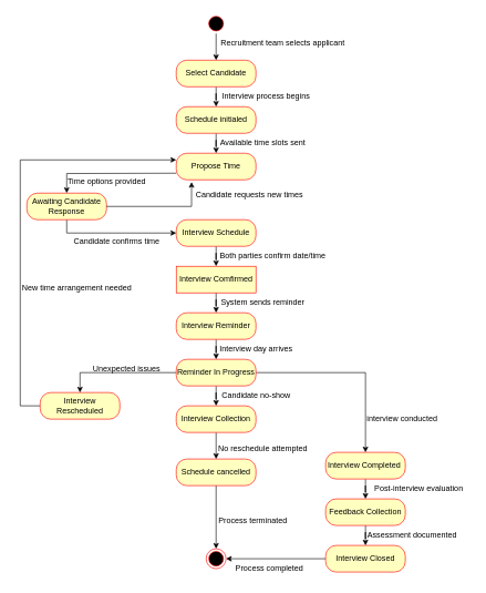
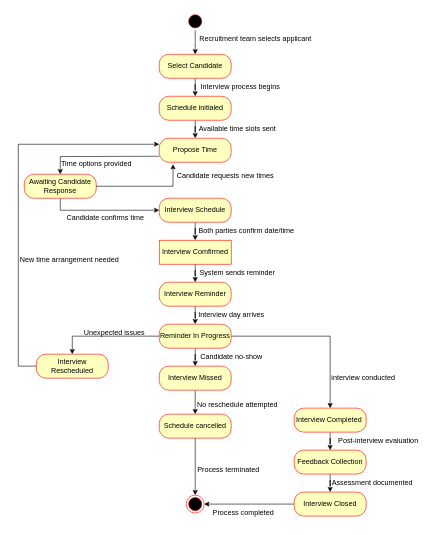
  <mxCell id="0" />
  <mxCell id="1" parent="0" />
  <mxCell id="2" style="edgeStyle=orthogonalEdgeStyle;rounded=0;orthogonalLoop=1;jettySize=auto;html=1;exitX=0.5;exitY=1;exitDx=0;exitDy=0;" parent="1" source="3" edge="1"><mxGeometry relative="1" as="geometry"><mxPoint x="325" y="90" as="targetPoint" /></mxGeometry></mxCell>
  <mxCell id="3" value="" style="ellipse;html=1;shape=startState;fillColor=#000000;strokeColor=#ff0000;" parent="1" vertex="1"><mxGeometry x="310" y="20" width="30" height="30" as="geometry" /></mxCell>
  <mxCell id="4" style="edgeStyle=orthogonalEdgeStyle;rounded=0;orthogonalLoop=1;jettySize=auto;html=1;exitX=0.5;exitY=1;exitDx=0;exitDy=0;" parent="1" source="6" edge="1"><mxGeometry relative="1" as="geometry"><mxPoint x="325" y="130" as="targetPoint" /></mxGeometry></mxCell>
  <mxCell id="5" style="edgeStyle=orthogonalEdgeStyle;rounded=0;orthogonalLoop=1;jettySize=auto;html=1;exitX=0.5;exitY=1;exitDx=0;exitDy=0;" parent="1" source="6" target="8" edge="1"><mxGeometry relative="1" as="geometry"><mxPoint x="325" y="170" as="targetPoint" /></mxGeometry></mxCell>
  <mxCell id="6" value="Select Candidate" style="rounded=1;whiteSpace=wrap;html=1;arcSize=40;fontColor=#000000;fillColor=#ffffc0;strokeColor=#ff0000;" parent="1" vertex="1"><mxGeometry x="265" y="90" width="120" height="40" as="geometry" /></mxCell>
  <mxCell id="7" style="edgeStyle=orthogonalEdgeStyle;rounded=0;orthogonalLoop=1;jettySize=auto;html=1;exitX=0.5;exitY=1;exitDx=0;exitDy=0;" parent="1" source="8" target="10" edge="1"><mxGeometry relative="1" as="geometry"><mxPoint x="325" y="240" as="targetPoint" /></mxGeometry></mxCell>
  <mxCell id="8" value="Schedule initialed" style="rounded=1;whiteSpace=wrap;html=1;arcSize=40;fontColor=#000000;fillColor=#ffffc0;strokeColor=#ff0000;" parent="1" vertex="1"><mxGeometry x="265" y="160" width="120" height="40" as="geometry" /></mxCell>
  <mxCell id="9" style="edgeStyle=orthogonalEdgeStyle;rounded=0;orthogonalLoop=1;jettySize=auto;html=1;exitX=0;exitY=0.5;exitDx=0;exitDy=0;entryX=0.5;entryY=0;entryDx=0;entryDy=0;" parent="1" target="12" edge="1"><mxGeometry relative="1" as="geometry"><mxPoint x="100" y="300" as="targetPoint" /><mxPoint x="265" y="260" as="sourcePoint" /></mxGeometry></mxCell>
  <mxCell id="10" value="Propose Time" style="rounded=1;whiteSpace=wrap;html=1;arcSize=40;fontColor=#000000;fillColor=#ffffc0;strokeColor=#ff0000;" parent="1" vertex="1"><mxGeometry x="265" y="230" width="120" height="40" as="geometry" /></mxCell>
  <mxCell id="11" style="edgeStyle=orthogonalEdgeStyle;rounded=0;orthogonalLoop=1;jettySize=auto;html=1;exitX=0.5;exitY=1;exitDx=0;exitDy=0;" parent="1" source="12" target="15" edge="1"><mxGeometry relative="1" as="geometry"><mxPoint x="330" y="390" as="targetPoint" /></mxGeometry></mxCell>
  <mxCell id="12" value="Awaiting Candidate Response" style="rounded=1;whiteSpace=wrap;html=1;arcSize=40;fontColor=#000000;fillColor=#ffffc0;strokeColor=#ff0000;" parent="1" vertex="1"><mxGeometry x="40" y="290" width="120" height="40" as="geometry" /></mxCell>
  <mxCell id="13" style="edgeStyle=orthogonalEdgeStyle;rounded=0;orthogonalLoop=1;jettySize=auto;html=1;exitX=1;exitY=0.5;exitDx=0;exitDy=0;entryX=0.192;entryY=1.083;entryDx=0;entryDy=0;entryPerimeter=0;" parent="1" source="12" target="10" edge="1"><mxGeometry relative="1" as="geometry" /></mxCell>
  <mxCell id="14" style="edgeStyle=orthogonalEdgeStyle;rounded=0;orthogonalLoop=1;jettySize=auto;html=1;exitX=0.5;exitY=1;exitDx=0;exitDy=0;" parent="1" source="15" target="17" edge="1"><mxGeometry relative="1" as="geometry"><mxPoint x="325" y="410" as="targetPoint" /></mxGeometry></mxCell>
  <mxCell id="15" value="Interview Schedule" style="rounded=1;whiteSpace=wrap;html=1;arcSize=40;fontColor=#000000;fillColor=#ffffc0;strokeColor=#ff0000;" parent="1" vertex="1"><mxGeometry x="265" y="330" width="120" height="40" as="geometry" /></mxCell>
  <mxCell id="16" style="edgeStyle=orthogonalEdgeStyle;rounded=0;orthogonalLoop=1;jettySize=auto;html=1;exitX=0.5;exitY=1;exitDx=0;exitDy=0;" parent="1" source="17" target="19" edge="1"><mxGeometry relative="1" as="geometry"><mxPoint x="325" y="500" as="targetPoint" /></mxGeometry></mxCell>
  <mxCell id="17" value="Interview Comfirmed" style="whiteSpace=wrap;html=1;arcSize=40;fontColor=#000000;fillColor=#ffffc0;strokeColor=#ff0000;rounded=0;" parent="1" vertex="1"><mxGeometry x="265" y="400" width="120" height="40" as="geometry" /></mxCell>
  <mxCell id="18" style="edgeStyle=orthogonalEdgeStyle;rounded=0;orthogonalLoop=1;jettySize=auto;html=1;exitX=0.5;exitY=1;exitDx=0;exitDy=0;" parent="1" source="19" target="23" edge="1"><mxGeometry relative="1" as="geometry"><mxPoint x="325" y="560" as="targetPoint" /></mxGeometry></mxCell>
  <mxCell id="19" value="Interview Reminder" style="rounded=1;whiteSpace=wrap;html=1;arcSize=40;fontColor=#000000;fillColor=#ffffc0;strokeColor=#ff0000;" parent="1" vertex="1"><mxGeometry x="265" y="470" width="120" height="40" as="geometry" /></mxCell>
  <mxCell id="20" style="edgeStyle=orthogonalEdgeStyle;rounded=0;orthogonalLoop=1;jettySize=auto;html=1;exitX=0;exitY=0.5;exitDx=0;exitDy=0;" parent="1" source="23" target="25" edge="1"><mxGeometry relative="1" as="geometry"><mxPoint x="140" y="590" as="targetPoint" /></mxGeometry></mxCell>
  <mxCell id="21" style="edgeStyle=orthogonalEdgeStyle;rounded=0;orthogonalLoop=1;jettySize=auto;html=1;exitX=0.5;exitY=1;exitDx=0;exitDy=0;" parent="1" source="23" target="27" edge="1"><mxGeometry relative="1" as="geometry"><mxPoint x="325" y="630" as="targetPoint" /></mxGeometry></mxCell>
  <mxCell id="22" style="edgeStyle=orthogonalEdgeStyle;rounded=0;orthogonalLoop=1;jettySize=auto;html=1;exitX=1;exitY=0.5;exitDx=0;exitDy=0;entryX=0.5;entryY=0;entryDx=0;entryDy=0;" edge="1" parent="1" source="23" target="31"><mxGeometry relative="1" as="geometry" /></mxCell>
  <mxCell id="23" value="Reminder In Progress" style="rounded=1;whiteSpace=wrap;html=1;arcSize=40;fontColor=#000000;fillColor=#ffffc0;strokeColor=#ff0000;" parent="1" vertex="1"><mxGeometry x="265" y="540" width="120" height="40" as="geometry" /></mxCell>
  <mxCell id="24" style="edgeStyle=orthogonalEdgeStyle;rounded=0;orthogonalLoop=1;jettySize=auto;html=1;exitX=0;exitY=0.5;exitDx=0;exitDy=0;entryX=0;entryY=0.25;entryDx=0;entryDy=0;" parent="1" source="25" target="10" edge="1"><mxGeometry relative="1" as="geometry"><Array as="points"><mxPoint x="30" y="610" /><mxPoint x="30" y="240" /></Array></mxGeometry></mxCell>
  <mxCell id="25" value="Interview Rescheduled" style="rounded=1;whiteSpace=wrap;html=1;arcSize=40;fontColor=#000000;fillColor=#ffffc0;strokeColor=#ff0000;" parent="1" vertex="1"><mxGeometry x="60" y="590" width="120" height="40" as="geometry" /></mxCell>
  <mxCell id="26" style="edgeStyle=orthogonalEdgeStyle;rounded=0;orthogonalLoop=1;jettySize=auto;html=1;exitX=0.5;exitY=1;exitDx=0;exitDy=0;" parent="1" source="27" target="29" edge="1"><mxGeometry relative="1" as="geometry"><mxPoint x="325" y="690" as="targetPoint" /></mxGeometry></mxCell>
- <mxCell id="27" value="Interview Collection" style="rounded=1;whiteSpace=wrap;html=1;arcSize=40;fontColor=#000000;fillColor=#ffffc0;strokeColor=#ff0000;" parent="1" vertex="1"><mxGeometry x="265" y="610" width="120" height="40" as="geometry" /></mxCell>
+ <mxCell id="27" value="Interview Missed" style="rounded=1;whiteSpace=wrap;html=1;arcSize=40;fontColor=#000000;fillColor=#ffffc0;strokeColor=#ff0000;" parent="1" vertex="1"><mxGeometry x="265" y="610" width="120" height="40" as="geometry" /></mxCell>
  <mxCell id="28" style="edgeStyle=orthogonalEdgeStyle;rounded=0;orthogonalLoop=1;jettySize=auto;html=1;exitX=0.5;exitY=1;exitDx=0;exitDy=0;" parent="1" source="29" target="36" edge="1"><mxGeometry relative="1" as="geometry"><mxPoint x="325" y="870" as="targetPoint" /></mxGeometry></mxCell>
  <mxCell id="29" value="Schedule cancelled" style="rounded=1;whiteSpace=wrap;html=1;arcSize=40;fontColor=#000000;fillColor=#ffffc0;strokeColor=#ff0000;" parent="1" vertex="1"><mxGeometry x="265" y="690" width="120" height="40" as="geometry" /></mxCell>
  <mxCell id="30" style="edgeStyle=orthogonalEdgeStyle;rounded=0;orthogonalLoop=1;jettySize=auto;html=1;exitX=0.5;exitY=1;exitDx=0;exitDy=0;" parent="1" source="31" target="33" edge="1"><mxGeometry relative="1" as="geometry"><mxPoint x="550" y="770" as="targetPoint" /></mxGeometry></mxCell>
  <mxCell id="31" value="Interview Completed&amp;nbsp;" style="rounded=1;whiteSpace=wrap;html=1;arcSize=40;fontColor=#000000;fillColor=#ffffc0;strokeColor=#ff0000;" parent="1" vertex="1"><mxGeometry x="490" y="680" width="120" height="40" as="geometry" /></mxCell>
  <mxCell id="32" style="edgeStyle=orthogonalEdgeStyle;rounded=0;orthogonalLoop=1;jettySize=auto;html=1;exitX=0.5;exitY=1;exitDx=0;exitDy=0;" parent="1" source="33" target="35" edge="1"><mxGeometry relative="1" as="geometry"><mxPoint x="550" y="830" as="targetPoint" /></mxGeometry></mxCell>
  <mxCell id="33" value="Feedback Collection" style="rounded=1;whiteSpace=wrap;html=1;arcSize=40;fontColor=#000000;fillColor=#ffffc0;strokeColor=#ff0000;" parent="1" vertex="1"><mxGeometry x="490" y="750" width="120" height="40" as="geometry" /></mxCell>
  <mxCell id="34" style="edgeStyle=orthogonalEdgeStyle;rounded=0;orthogonalLoop=1;jettySize=auto;html=1;exitX=0;exitY=0.5;exitDx=0;exitDy=0;entryX=1;entryY=0.5;entryDx=0;entryDy=0;" parent="1" source="35" target="36" edge="1"><mxGeometry relative="1" as="geometry" /></mxCell>
  <mxCell id="35" value="Interview Closed" style="rounded=1;whiteSpace=wrap;html=1;arcSize=40;fontColor=#000000;fillColor=#ffffc0;strokeColor=#ff0000;" parent="1" vertex="1"><mxGeometry x="490" y="820" width="120" height="40" as="geometry" /></mxCell>
  <mxCell id="36" value="" style="ellipse;html=1;shape=endState;fillColor=#000000;strokeColor=#ff0000;" parent="1" vertex="1"><mxGeometry x="310" y="825" width="30" height="30" as="geometry" /></mxCell>
  <mxCell id="37" value="Recruitment team selects applicant" style="text;html=1;align=center;verticalAlign=middle;resizable=0;points=[];autosize=1;strokeColor=none;fillColor=none;" vertex="1" parent="1"><mxGeometry x="320" y="50" width="210" height="30" as="geometry" /></mxCell>
  <mxCell id="38" value="Interview process begins" style="text;html=1;align=center;verticalAlign=middle;resizable=0;points=[];autosize=1;strokeColor=none;fillColor=none;" vertex="1" parent="1"><mxGeometry x="320" y="130" width="160" height="30" as="geometry" /></mxCell>
  <mxCell id="39" value="Available time slots sent" style="text;html=1;align=center;verticalAlign=middle;resizable=0;points=[];autosize=1;strokeColor=none;fillColor=none;" vertex="1" parent="1"><mxGeometry x="320" y="200" width="150" height="30" as="geometry" /></mxCell>
  <mxCell id="40" value="Time options provided" style="text;html=1;align=center;verticalAlign=middle;resizable=0;points=[];autosize=1;strokeColor=none;fillColor=none;" vertex="1" parent="1"><mxGeometry x="90" y="258" width="140" height="30" as="geometry" /></mxCell>
  <mxCell id="41" value="Candidate requests new times" style="text;html=1;align=center;verticalAlign=middle;resizable=0;points=[];autosize=1;strokeColor=none;fillColor=none;" vertex="1" parent="1"><mxGeometry x="285" y="278" width="180" height="30" as="geometry" /></mxCell>
  <mxCell id="42" value="Candidate confirms time" style="text;html=1;align=center;verticalAlign=middle;resizable=0;points=[];autosize=1;strokeColor=none;fillColor=none;" vertex="1" parent="1"><mxGeometry x="100" y="348" width="150" height="30" as="geometry" /></mxCell>
  <mxCell id="43" value="Both parties confirm date/time" style="text;html=1;align=center;verticalAlign=middle;resizable=0;points=[];autosize=1;strokeColor=none;fillColor=none;" vertex="1" parent="1"><mxGeometry x="320" y="370" width="180" height="30" as="geometry" /></mxCell>
  <mxCell id="44" value="System sends reminder" style="text;html=1;align=center;verticalAlign=middle;resizable=0;points=[];autosize=1;strokeColor=none;fillColor=none;" vertex="1" parent="1"><mxGeometry x="320" y="440" width="150" height="30" as="geometry" /></mxCell>
  <mxCell id="45" value="Interview day arrives" style="text;html=1;align=center;verticalAlign=middle;resizable=0;points=[];autosize=1;strokeColor=none;fillColor=none;" vertex="1" parent="1"><mxGeometry x="320" y="510" width="130" height="30" as="geometry" /></mxCell>
  <mxCell id="46" value="Candidate no-show" style="text;html=1;align=center;verticalAlign=middle;resizable=0;points=[];autosize=1;strokeColor=none;fillColor=none;" vertex="1" parent="1"><mxGeometry x="320" y="580" width="130" height="30" as="geometry" /></mxCell>
  <mxCell id="47" value="No reschedule attempted" style="text;html=1;align=center;verticalAlign=middle;resizable=0;points=[];autosize=1;strokeColor=none;fillColor=none;" vertex="1" parent="1"><mxGeometry x="315" y="660" width="160" height="30" as="geometry" /></mxCell>
  <mxCell id="48" value="interview conducted" style="text;html=1;align=center;verticalAlign=middle;resizable=0;points=[];autosize=1;strokeColor=none;fillColor=none;" vertex="1" parent="1"><mxGeometry x="540" y="615" width="130" height="30" as="geometry" /></mxCell>
  <mxCell id="49" value="Post-interview evaluation" style="text;html=1;align=center;verticalAlign=middle;resizable=0;points=[];autosize=1;strokeColor=none;fillColor=none;" vertex="1" parent="1"><mxGeometry x="550" y="720" width="160" height="30" as="geometry" /></mxCell>
  <mxCell id="50" value="Assessment documented" style="text;html=1;align=center;verticalAlign=middle;resizable=0;points=[];autosize=1;strokeColor=none;fillColor=none;" vertex="1" parent="1"><mxGeometry x="540" y="790" width="160" height="30" as="geometry" /></mxCell>
  <mxCell id="51" value="Process completed" style="text;html=1;align=center;verticalAlign=middle;resizable=0;points=[];autosize=1;strokeColor=none;fillColor=none;" vertex="1" parent="1"><mxGeometry x="340" y="840" width="130" height="30" as="geometry" /></mxCell>
  <mxCell id="52" value="Process terminated" style="text;html=1;align=center;verticalAlign=middle;resizable=0;points=[];autosize=1;strokeColor=none;fillColor=none;" vertex="1" parent="1"><mxGeometry x="315" y="768" width="130" height="30" as="geometry" /></mxCell>
  <mxCell id="53" value="Unexpected issues" style="text;html=1;align=center;verticalAlign=middle;resizable=0;points=[];autosize=1;strokeColor=none;fillColor=none;" vertex="1" parent="1"><mxGeometry x="130" y="540" width="120" height="30" as="geometry" /></mxCell>
  <mxCell id="54" value="New time arrangement needed" style="text;html=1;align=center;verticalAlign=middle;resizable=0;points=[];autosize=1;strokeColor=none;fillColor=none;" vertex="1" parent="1"><mxGeometry x="20" y="418" width="190" height="30" as="geometry" /></mxCell>
